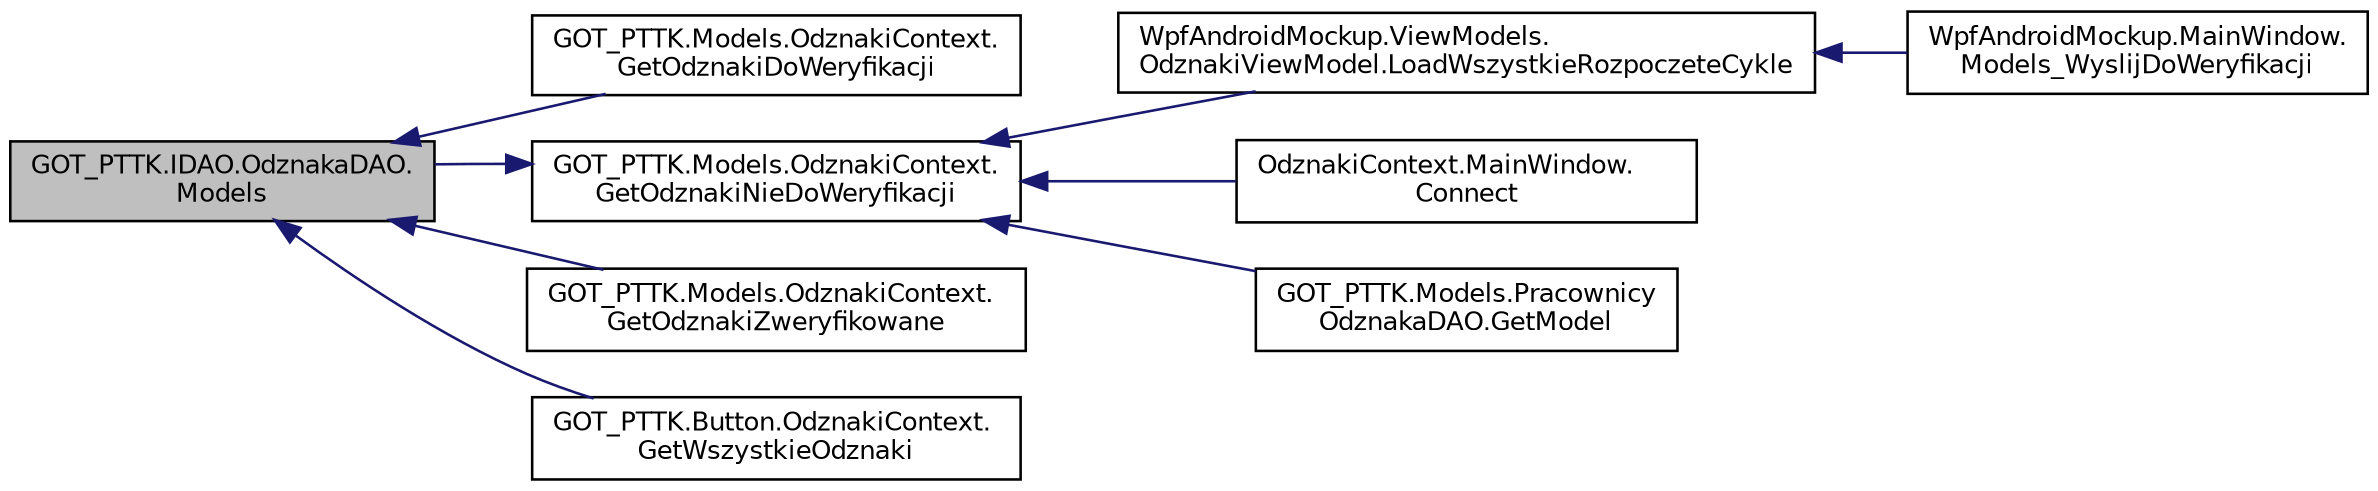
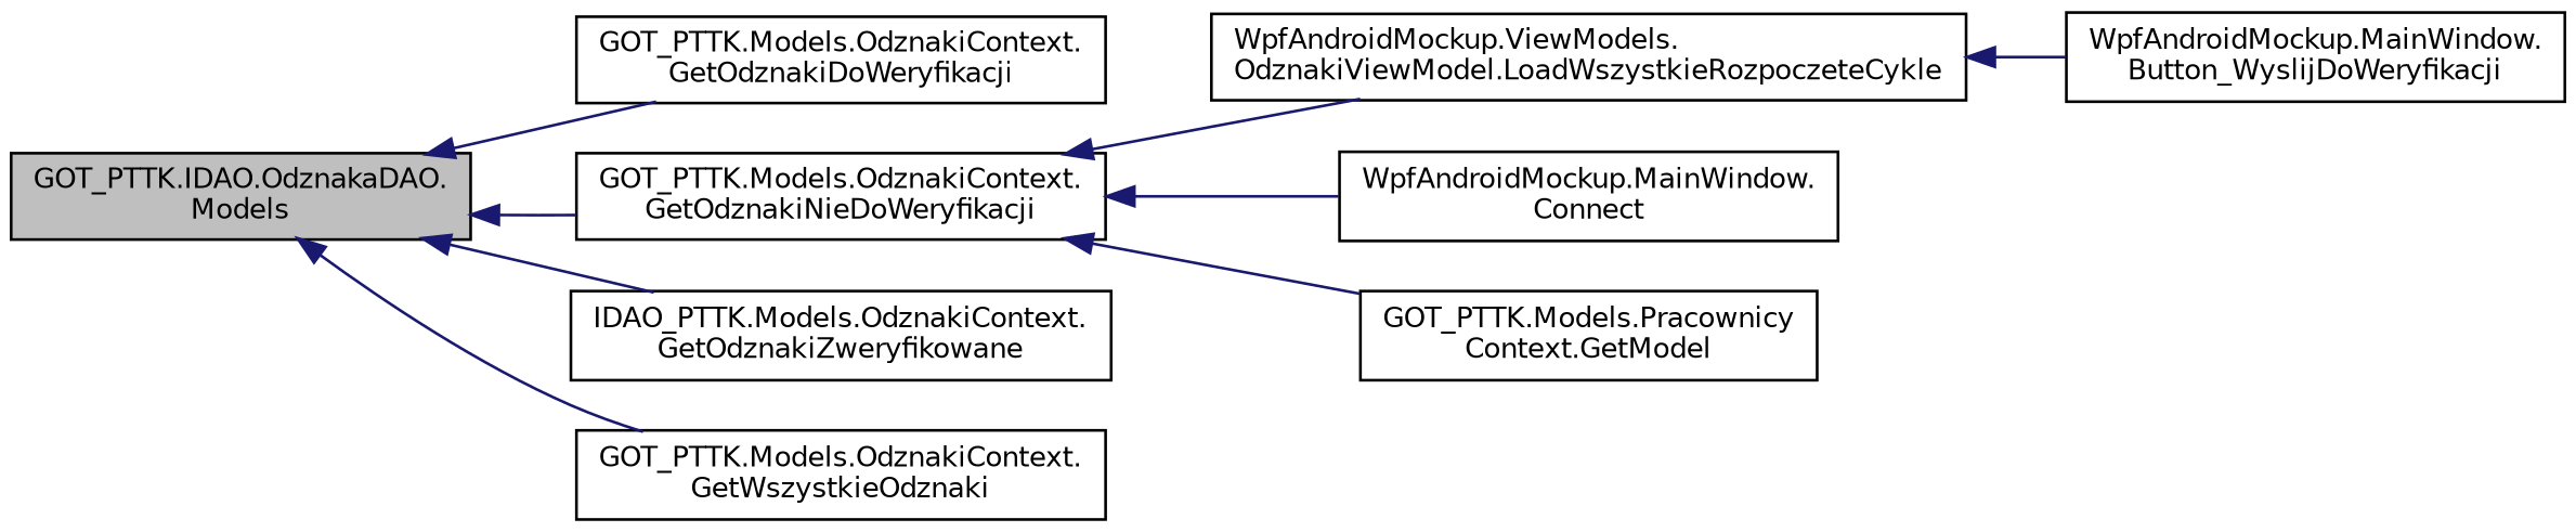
  digraph {
    rankdir=LR
    node [color=black fillcolor=white fontname=Helvetica fontsize=10 shape=record style=filled]
    edge [color=midnightblue dir=back fontname=Helvetica fontsize=10 labelfontname=Helvetica labelfontsize=10 style=solid]
    n1 [fillcolor=grey75 fontcolor=black height=0.2 label="GOT_PTTK.IDAO.OdznakaDAO.\lModels" width=0.4]
    n2 [height=0.2 label="GOT_PTTK.Models.OdznakiContext.\lGetOdznakiDoWeryfikacji" width=0.4]
    n3 [height=0.2 label="GOT_PTTK.Models.OdznakiContext.\lGetOdznakiNieDoWeryfikacji" width=0.4]
-   n4 [height=0.2 label="GOT_PTTK.Models.OdznakiContext.\lGetOdznakiZweryfikowane" width=0.4]
-   n5 [height=0.2 label="GOT_PTTK.Button.OdznakiContext.\lGetWszystkieOdznaki" width=0.4]
+   n4 [height=0.2 label="IDAO_PTTK.Models.OdznakiContext.\lGetOdznakiZweryfikowane" width=0.4]
+   n5 [height=0.2 label="GOT_PTTK.Models.OdznakiContext.\lGetWszystkieOdznaki" width=0.4]
    n6 [height=0.2 label="WpfAndroidMockup.ViewModels.\lOdznakiViewModel.LoadWszystkieRozpoczeteCykle" width=0.4]
-   n7 [height=0.2 label="OdznakiContext.MainWindow.\lConnect" width=0.4]
-   n8 [height=0.2 label="GOT_PTTK.Models.Pracownicy\lOdznakaDAO.GetModel" width=0.4]
-   n9 [height=0.2 label="WpfAndroidMockup.MainWindow.\lModels_WyslijDoWeryfikacji" width=0.4]
+   n7 [height=0.2 label="WpfAndroidMockup.MainWindow.\lConnect" width=0.4]
+   n8 [height=0.2 label="GOT_PTTK.Models.Pracownicy\lContext.GetModel" width=0.4]
+   n9 [height=0.2 label="WpfAndroidMockup.MainWindow.\lButton_WyslijDoWeryfikacji" width=0.4]
    n1 -> n2
-   n3 -> n1
+   n1 -> n3
    n1 -> n4
    n1 -> n5
    n3 -> n6
    n3 -> n7
    n3 -> n8
    n6 -> n9
  }
